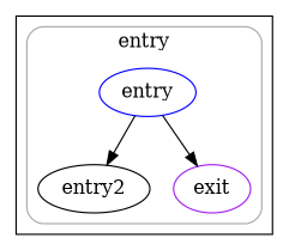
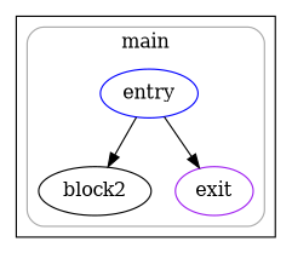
  strict digraph {
    compound=true
    node [shape=oval]
    n1 [color=blue label=entry rank=source]
-   n2 [label=entry2]
+   n2 [label=block2]
    n3 [color=purple label=exit rank=sink shape=""]
    subgraph cluster_1 {
      subgraph cluster_2 {
        color=darkgray
        fillcolor=lightgray
-       label=entry
+       label=main
        style=rounded
        n1
        n2
        n3
      }
    }
    n1 -> n2
    n1 -> n3 [color=black]
  }
